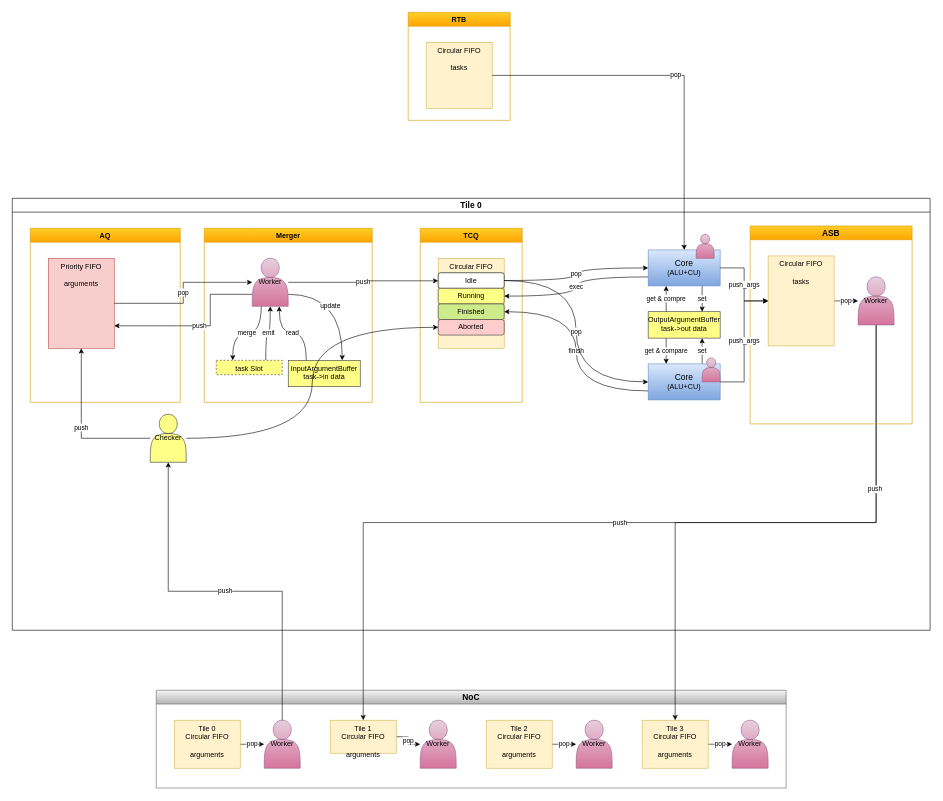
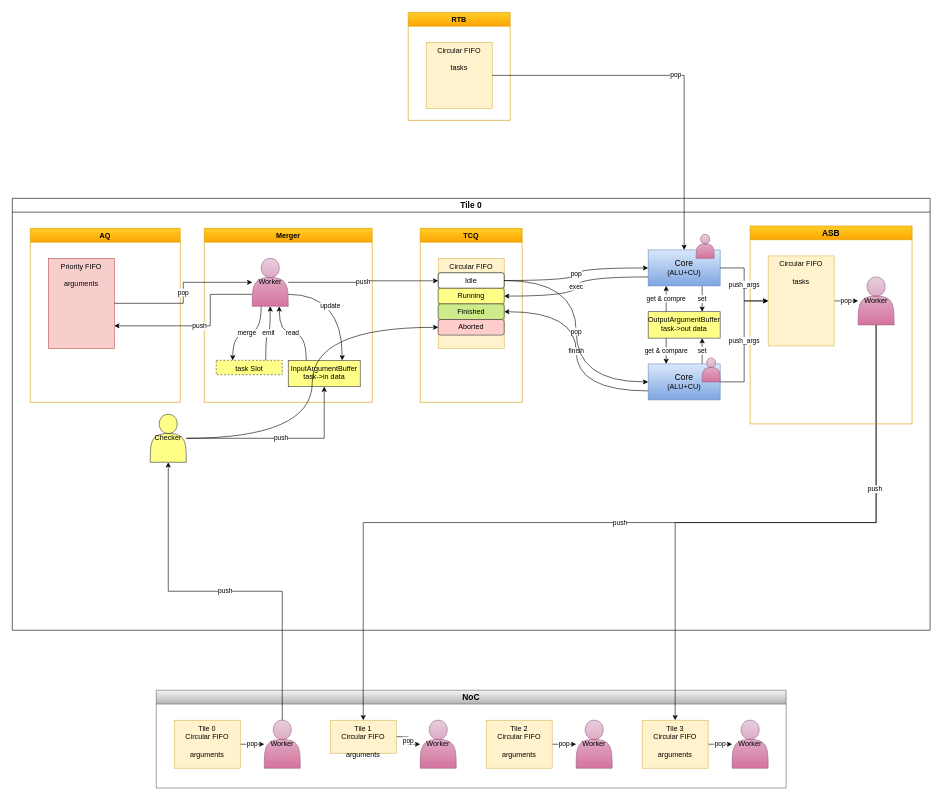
  <mxCell id="0" />
  <mxCell id="1" parent="0" />
  <mxCell id="2" value="NoC" style="swimlane;whiteSpace=wrap;html=1;fillColor=#f5f5f5;gradientColor=#b3b3b3;strokeColor=#666666;fontSize=14;" vertex="1" parent="1"><mxGeometry x="260" y="1150" width="1050" height="163" as="geometry" /></mxCell>
  <mxCell id="3" value="pop" style="edgeStyle=orthogonalEdgeStyle;rounded=0;orthogonalLoop=1;jettySize=auto;html=1;" edge="1" parent="2" source="4" target="5"><mxGeometry relative="1" as="geometry" /></mxCell>
  <mxCell id="4" value="&lt;div&gt;Tile 0&lt;/div&gt;Circular FIFO&lt;div&gt;&lt;br&gt;&lt;/div&gt;&lt;div&gt;arguments&lt;/div&gt;" style="rounded=0;whiteSpace=wrap;html=1;verticalAlign=top;fillColor=#fff2cc;strokeColor=#d6b656;" vertex="1" parent="2"><mxGeometry x="30" y="50" width="110" height="80" as="geometry" /></mxCell>
  <mxCell id="5" value="Worker" style="shape=actor;whiteSpace=wrap;html=1;fillColor=#e6d0de;gradientColor=#d5739d;strokeColor=#996185;" vertex="1" parent="2"><mxGeometry x="180" y="50" width="60" height="80" as="geometry" /></mxCell>
  <mxCell id="6" value="pop" style="edgeStyle=orthogonalEdgeStyle;rounded=0;orthogonalLoop=1;jettySize=auto;html=1;" edge="1" parent="2" source="7" target="8"><mxGeometry relative="1" as="geometry" /></mxCell>
  <mxCell id="7" value="&lt;div&gt;Tile 2&lt;/div&gt;Circular FIFO&lt;div&gt;&lt;br&gt;&lt;/div&gt;&lt;div&gt;arguments&lt;/div&gt;" style="rounded=0;whiteSpace=wrap;html=1;verticalAlign=top;fillColor=#fff2cc;strokeColor=#d6b656;" vertex="1" parent="2"><mxGeometry x="550" y="50" width="110" height="80" as="geometry" /></mxCell>
  <mxCell id="8" value="Worker" style="shape=actor;whiteSpace=wrap;html=1;fillColor=#e6d0de;gradientColor=#d5739d;strokeColor=#996185;" vertex="1" parent="2"><mxGeometry x="700" y="50" width="60" height="80" as="geometry" /></mxCell>
  <mxCell id="9" value="pop" style="edgeStyle=orthogonalEdgeStyle;rounded=0;orthogonalLoop=1;jettySize=auto;html=1;" edge="1" parent="2" source="10" target="11"><mxGeometry relative="1" as="geometry" /></mxCell>
  <mxCell id="10" value="&lt;div&gt;Tile 1&lt;/div&gt;Circular FIFO&lt;div&gt;&lt;br&gt;&lt;/div&gt;&lt;div&gt;arguments&lt;/div&gt;" style="rounded=0;whiteSpace=wrap;html=1;verticalAlign=top;fillColor=#fff2cc;strokeColor=#d6b656;" vertex="1" parent="2"><mxGeometry x="290" y="50" width="110" height="55" as="geometry" /></mxCell>
  <mxCell id="11" value="Worker" style="shape=actor;whiteSpace=wrap;html=1;fillColor=#e6d0de;gradientColor=#d5739d;strokeColor=#996185;" vertex="1" parent="2"><mxGeometry x="440" y="50" width="60" height="80" as="geometry" /></mxCell>
  <mxCell id="12" value="pop" style="edgeStyle=orthogonalEdgeStyle;rounded=0;orthogonalLoop=1;jettySize=auto;html=1;" edge="1" parent="2" source="13" target="14"><mxGeometry relative="1" as="geometry" /></mxCell>
  <mxCell id="13" value="&lt;div&gt;Tile 3&lt;/div&gt;Circular FIFO&lt;div&gt;&lt;br&gt;&lt;/div&gt;&lt;div&gt;arguments&lt;/div&gt;" style="rounded=0;whiteSpace=wrap;html=1;verticalAlign=top;fillColor=#fff2cc;strokeColor=#d6b656;" vertex="1" parent="2"><mxGeometry x="810" y="50" width="110" height="80" as="geometry" /></mxCell>
  <mxCell id="14" value="Worker" style="shape=actor;whiteSpace=wrap;html=1;fillColor=#e6d0de;gradientColor=#d5739d;strokeColor=#996185;" vertex="1" parent="2"><mxGeometry x="960" y="50" width="60" height="80" as="geometry" /></mxCell>
  <mxCell id="15" value="push" style="edgeStyle=orthogonalEdgeStyle;rounded=0;orthogonalLoop=1;jettySize=auto;html=1;exitDx=0;exitDy=0;exitX=0.5;exitY=1;" edge="1" parent="1" source="28" target="10"><mxGeometry relative="1" as="geometry"><mxPoint x="1020" y="890" as="targetPoint" /></mxGeometry></mxCell>
  <mxCell id="16" value="" style="edgeStyle=orthogonalEdgeStyle;rounded=0;orthogonalLoop=1;jettySize=auto;html=1;exitDx=0;exitDy=0;exitX=0.5;exitY=1;" edge="1" parent="1" source="28" target="13"><mxGeometry relative="1" as="geometry"><mxPoint x="535" y="910" as="targetPoint" /><mxPoint x="900" y="635" as="sourcePoint" /></mxGeometry></mxCell>
  <mxCell id="17" value="push" style="edgeLabel;html=1;align=center;verticalAlign=middle;resizable=0;points=[];" vertex="1" connectable="0" parent="16"><mxGeometry x="-0.45" y="-3" relative="1" as="geometry"><mxPoint as="offset" /></mxGeometry></mxCell>
  <mxCell id="18" value="Tile 0" style="swimlane;whiteSpace=wrap;html=1;fontSize=14;" vertex="1" parent="1"><mxGeometry x="20" y="330" width="1530" height="720" as="geometry" /></mxCell>
  <mxCell id="19" value="TCQ" style="swimlane;whiteSpace=wrap;html=1;fillColor=#ffcd28;gradientColor=#ffa500;strokeColor=#d79b00;" vertex="1" parent="18"><mxGeometry x="680" y="50" width="170" height="290" as="geometry" /></mxCell>
  <mxCell id="20" value="Circular FIFO" style="rounded=0;whiteSpace=wrap;html=1;verticalAlign=top;fillColor=#fff2cc;strokeColor=#d6b656;" vertex="1" parent="19"><mxGeometry x="30" y="50" width="110" height="150" as="geometry" /></mxCell>
  <mxCell id="21" value="Idle" style="rounded=1;whiteSpace=wrap;html=1;" vertex="1" parent="19"><mxGeometry x="30" y="74" width="110" height="26" as="geometry" /></mxCell>
  <mxCell id="22" value="Running" style="rounded=1;whiteSpace=wrap;html=1;fillColor=#ffff88;strokeColor=#36393d;" vertex="1" parent="19"><mxGeometry x="30" y="100" width="110" height="26" as="geometry" /></mxCell>
  <mxCell id="23" value="Finished" style="rounded=1;whiteSpace=wrap;html=1;fillColor=#cdeb8b;strokeColor=#36393d;" vertex="1" parent="19"><mxGeometry x="30" y="126" width="110" height="26" as="geometry" /></mxCell>
  <mxCell id="24" value="Aborted" style="rounded=1;whiteSpace=wrap;html=1;fillColor=#ffcccc;strokeColor=#36393d;" vertex="1" parent="19"><mxGeometry x="30" y="152" width="110" height="26" as="geometry" /></mxCell>
  <mxCell id="25" value="ASB" style="swimlane;whiteSpace=wrap;html=1;fillColor=#ffcd28;gradientColor=#ffa500;strokeColor=#d79b00;fontSize=14;swimlaneFillColor=none;" vertex="1" parent="18"><mxGeometry x="1230" y="46" width="270" height="330" as="geometry" /></mxCell>
  <mxCell id="26" value="pop" style="edgeStyle=orthogonalEdgeStyle;rounded=0;orthogonalLoop=1;jettySize=auto;html=1;" edge="1" parent="25" source="27" target="28"><mxGeometry relative="1" as="geometry" /></mxCell>
  <mxCell id="27" value="Circular FIFO&lt;div&gt;&lt;br&gt;&lt;/div&gt;&lt;div&gt;tasks&lt;/div&gt;" style="rounded=0;whiteSpace=wrap;html=1;verticalAlign=top;fillColor=#fff2cc;strokeColor=#d6b656;" vertex="1" parent="25"><mxGeometry x="30" y="50" width="110" height="150" as="geometry" /></mxCell>
  <mxCell id="28" value="Worker" style="shape=actor;whiteSpace=wrap;html=1;fillColor=#e6d0de;gradientColor=#d5739d;strokeColor=#996185;" vertex="1" parent="25"><mxGeometry x="180" y="85" width="60" height="80" as="geometry" /></mxCell>
  <mxCell id="29" value="set" style="edgeStyle=orthogonalEdgeStyle;rounded=0;orthogonalLoop=1;jettySize=auto;html=1;exitX=0.75;exitY=1;exitDx=0;exitDy=0;entryX=0.75;entryY=0;entryDx=0;entryDy=0;" edge="1" parent="18" source="31" target="53"><mxGeometry relative="1" as="geometry" /></mxCell>
  <mxCell id="30" value="exec" style="edgeStyle=orthogonalEdgeStyle;rounded=0;orthogonalLoop=1;jettySize=auto;html=1;exitX=0;exitY=0.75;exitDx=0;exitDy=0;entryX=1;entryY=0.5;entryDx=0;entryDy=0;curved=1;" edge="1" parent="18" source="31" target="22"><mxGeometry relative="1" as="geometry" /></mxCell>
  <mxCell id="31" value="&lt;font style=&quot;font-size: 14px;&quot;&gt;Core&lt;/font&gt;&lt;div&gt;(ALU+CU)&lt;/div&gt;" style="rounded=0;whiteSpace=wrap;html=1;fillColor=#dae8fc;gradientColor=#7ea6e0;strokeColor=#6c8ebf;" vertex="1" parent="18"><mxGeometry x="1060" y="86" width="120" height="60" as="geometry" /></mxCell>
  <mxCell id="32" value="push_args" style="edgeStyle=orthogonalEdgeStyle;rounded=0;orthogonalLoop=1;jettySize=auto;html=1;" edge="1" parent="18" source="31" target="27"><mxGeometry relative="1" as="geometry" /></mxCell>
  <mxCell id="33" value="set" style="edgeStyle=orthogonalEdgeStyle;rounded=0;orthogonalLoop=1;jettySize=auto;html=1;exitX=0.75;exitY=0;exitDx=0;exitDy=0;entryX=0.75;entryY=1;entryDx=0;entryDy=0;" edge="1" parent="18" source="35" target="53"><mxGeometry relative="1" as="geometry" /></mxCell>
  <mxCell id="34" value="finish" style="edgeStyle=orthogonalEdgeStyle;rounded=0;orthogonalLoop=1;jettySize=auto;html=1;exitX=0;exitY=0.75;exitDx=0;exitDy=0;entryX=1;entryY=0.5;entryDx=0;entryDy=0;curved=1;" edge="1" parent="18" source="35" target="23"><mxGeometry relative="1" as="geometry" /></mxCell>
  <mxCell id="35" value="&lt;font style=&quot;font-size: 14px;&quot;&gt;Core&lt;/font&gt;&lt;div&gt;(ALU+CU)&lt;/div&gt;" style="rounded=0;whiteSpace=wrap;html=1;fillColor=#dae8fc;gradientColor=#7ea6e0;strokeColor=#6c8ebf;" vertex="1" parent="18"><mxGeometry x="1060" y="276" width="120" height="60" as="geometry" /></mxCell>
  <mxCell id="36" value="push_args" style="edgeStyle=orthogonalEdgeStyle;rounded=0;orthogonalLoop=1;jettySize=auto;html=1;entryX=0;entryY=0.5;entryDx=0;entryDy=0;" edge="1" parent="18" source="35" target="27"><mxGeometry relative="1" as="geometry" /></mxCell>
  <mxCell id="37" value="AQ" style="swimlane;whiteSpace=wrap;html=1;fillColor=#ffcd28;gradientColor=#ffa500;strokeColor=#d79b00;" vertex="1" parent="18"><mxGeometry x="30" y="50" width="250" height="290" as="geometry" /></mxCell>
  <mxCell id="38" value="Priority FIFO&lt;div&gt;&lt;br&gt;&lt;/div&gt;&lt;div&gt;arguments&lt;/div&gt;" style="rounded=0;whiteSpace=wrap;html=1;verticalAlign=top;fillColor=#f8cecc;strokeColor=#b85450;" vertex="1" parent="37"><mxGeometry x="30" y="50" width="110" height="150" as="geometry" /></mxCell>
  <mxCell id="39" value="Merger" style="swimlane;whiteSpace=wrap;html=1;fillColor=#ffcd28;gradientColor=#ffa500;strokeColor=#d79b00;" vertex="1" parent="18"><mxGeometry x="320" y="50" width="280" height="290" as="geometry" /></mxCell>
  <mxCell id="40" value="emit" style="edgeStyle=orthogonalEdgeStyle;rounded=0;orthogonalLoop=1;jettySize=auto;html=1;exitX=0.75;exitY=0;exitDx=0;exitDy=0;entryX=0.5;entryY=1;entryDx=0;entryDy=0;curved=1;" edge="1" parent="39" source="41" target="43"><mxGeometry relative="1" as="geometry"><mxPoint x="100" y="126" as="targetPoint" /></mxGeometry></mxCell>
  <mxCell id="41" value="task Slot" style="rounded=0;whiteSpace=wrap;html=1;verticalAlign=top;fillColor=#ffff88;strokeColor=#36393d;dashed=1;" vertex="1" parent="39"><mxGeometry x="20" y="220" width="110" height="24" as="geometry" /></mxCell>
  <mxCell id="42" value="merge" style="edgeStyle=orthogonalEdgeStyle;rounded=0;orthogonalLoop=1;jettySize=auto;html=1;entryX=0.25;entryY=0;entryDx=0;entryDy=0;exitX=0.25;exitY=1;exitDx=0;exitDy=0;curved=1;" edge="1" parent="39" source="43" target="41"><mxGeometry relative="1" as="geometry" /></mxCell>
  <mxCell id="43" value="Worker" style="shape=actor;whiteSpace=wrap;html=1;fillColor=#e6d0de;gradientColor=#d5739d;strokeColor=#996185;" vertex="1" parent="39"><mxGeometry x="80" y="50" width="60" height="80" as="geometry" /></mxCell>
  <mxCell id="44" value="InputArgumentBuffer&lt;div&gt;task-&amp;gt;in data&lt;/div&gt;" style="rounded=0;whiteSpace=wrap;html=1;verticalAlign=top;fillColor=#ffff88;strokeColor=#36393d;" vertex="1" parent="39"><mxGeometry x="140" y="220" width="120" height="44" as="geometry" /></mxCell>
  <mxCell id="45" value="read" style="edgeStyle=orthogonalEdgeStyle;rounded=0;orthogonalLoop=1;jettySize=auto;html=1;exitX=0.25;exitY=0;exitDx=0;exitDy=0;entryX=0.75;entryY=1;entryDx=0;entryDy=0;curved=1;" edge="1" parent="39" source="44" target="43"><mxGeometry relative="1" as="geometry" /></mxCell>
  <mxCell id="46" value="update" style="edgeStyle=orthogonalEdgeStyle;rounded=0;orthogonalLoop=1;jettySize=auto;html=1;exitX=1;exitY=0.75;exitDx=0;exitDy=0;entryX=0.75;entryY=0;entryDx=0;entryDy=0;curved=1;" edge="1" parent="39" source="43" target="44"><mxGeometry x="-0.3" y="-20" relative="1" as="geometry"><mxPoint as="offset" /></mxGeometry></mxCell>
  <mxCell id="47" value="pop" style="edgeStyle=orthogonalEdgeStyle;rounded=0;orthogonalLoop=1;jettySize=auto;html=1;entryX=0;entryY=0.5;entryDx=0;entryDy=0;curved=1;" edge="1" parent="18" source="21" target="35"><mxGeometry relative="1" as="geometry" /></mxCell>
  <mxCell id="48" value="pop" style="edgeStyle=orthogonalEdgeStyle;rounded=0;orthogonalLoop=1;jettySize=auto;html=1;" edge="1" parent="18" source="38" target="43"><mxGeometry relative="1" as="geometry" /></mxCell>
  <mxCell id="49" value="push" style="edgeStyle=orthogonalEdgeStyle;rounded=0;orthogonalLoop=1;jettySize=auto;html=1;entryX=0;entryY=0.25;entryDx=0;entryDy=0;" edge="1" parent="18" source="43" target="20"><mxGeometry relative="1" as="geometry" /></mxCell>
  <mxCell id="50" value="push" style="edgeStyle=orthogonalEdgeStyle;rounded=0;orthogonalLoop=1;jettySize=auto;html=1;entryX=1;entryY=0.75;entryDx=0;entryDy=0;exitX=0;exitY=0.75;exitDx=0;exitDy=0;" edge="1" parent="18" source="43" target="38"><mxGeometry relative="1" as="geometry"><Array as="points"><mxPoint x="330" y="160" /><mxPoint x="330" y="213" /></Array></mxGeometry></mxCell>
  <mxCell id="51" value="get &amp;amp; compre" style="edgeStyle=orthogonalEdgeStyle;rounded=0;orthogonalLoop=1;jettySize=auto;html=1;exitX=0.25;exitY=0;exitDx=0;exitDy=0;entryX=0.25;entryY=1;entryDx=0;entryDy=0;" edge="1" parent="18" source="53" target="31"><mxGeometry relative="1" as="geometry" /></mxCell>
  <mxCell id="52" value="get &amp;amp; compare" style="edgeStyle=orthogonalEdgeStyle;rounded=0;orthogonalLoop=1;jettySize=auto;html=1;exitX=0.25;exitY=1;exitDx=0;exitDy=0;entryX=0.25;entryY=0;entryDx=0;entryDy=0;" edge="1" parent="18" source="53" target="35"><mxGeometry relative="1" as="geometry" /></mxCell>
  <mxCell id="53" value="OutputArgumentBuffer&lt;div&gt;task-&amp;gt;out data&lt;/div&gt;" style="rounded=0;whiteSpace=wrap;html=1;verticalAlign=top;fillColor=#ffff88;strokeColor=#36393d;" vertex="1" parent="18"><mxGeometry x="1060" y="189" width="120" height="44" as="geometry" /></mxCell>
  <mxCell id="54" value="" style="shape=actor;whiteSpace=wrap;html=1;fillColor=#e6d0de;gradientColor=#d5739d;strokeColor=#996185;" vertex="1" parent="18"><mxGeometry x="1150" y="266" width="30" height="40" as="geometry" /></mxCell>
- <mxCell id="55" value="push" style="edgeStyle=orthogonalEdgeStyle;rounded=0;orthogonalLoop=1;jettySize=auto;html=1;" edge="1" parent="18" source="57" target="38"><mxGeometry relative="1" as="geometry" /></mxCell>
+ <mxCell id="55" value="push" style="edgeStyle=orthogonalEdgeStyle;rounded=0;orthogonalLoop=1;jettySize=auto;html=1;" edge="1" parent="18" source="57" target="44"><mxGeometry relative="1" as="geometry" /></mxCell>
  <mxCell id="56" style="edgeStyle=orthogonalEdgeStyle;rounded=0;orthogonalLoop=1;jettySize=auto;html=1;entryX=0;entryY=0.5;entryDx=0;entryDy=0;curved=1;" edge="1" parent="18" source="57" target="24"><mxGeometry relative="1" as="geometry" /></mxCell>
  <mxCell id="57" value="Checker" style="shape=actor;whiteSpace=wrap;html=1;fillColor=#ffff88;strokeColor=#36393d;" vertex="1" parent="18"><mxGeometry x="230" y="360" width="60" height="80" as="geometry" /></mxCell>
  <mxCell id="58" value="pop" style="edgeStyle=orthogonalEdgeStyle;rounded=0;orthogonalLoop=1;jettySize=auto;html=1;curved=1;" edge="1" parent="18" source="21" target="31"><mxGeometry relative="1" as="geometry" /></mxCell>
  <mxCell id="59" value="push" style="edgeStyle=orthogonalEdgeStyle;rounded=0;orthogonalLoop=1;jettySize=auto;html=1;exitX=0.5;exitY=0;exitDx=0;exitDy=0;" edge="1" parent="1" source="5" target="57"><mxGeometry relative="1" as="geometry"><mxPoint x="110" y="550" as="targetPoint" /></mxGeometry></mxCell>
  <mxCell id="60" value="" style="shape=actor;whiteSpace=wrap;html=1;fillColor=#e6d0de;gradientColor=#d5739d;strokeColor=#996185;" vertex="1" parent="1"><mxGeometry x="1160" y="390" width="30" height="40" as="geometry" /></mxCell>
  <mxCell id="61" value="RTB" style="swimlane;whiteSpace=wrap;html=1;fillColor=#ffcd28;gradientColor=#ffa500;strokeColor=#d79b00;" vertex="1" parent="1"><mxGeometry x="680" y="20" width="170" height="180" as="geometry" /></mxCell>
  <mxCell id="62" value="Circular FIFO&lt;div&gt;&lt;br&gt;&lt;/div&gt;&lt;div&gt;tasks&lt;/div&gt;" style="rounded=0;whiteSpace=wrap;html=1;verticalAlign=top;fillColor=#fff2cc;strokeColor=#d6b656;" vertex="1" parent="61"><mxGeometry x="30" y="50" width="110" height="110" as="geometry" /></mxCell>
  <mxCell id="63" value="pop" style="edgeStyle=orthogonalEdgeStyle;rounded=0;orthogonalLoop=1;jettySize=auto;html=1;" edge="1" parent="1" source="62" target="31"><mxGeometry relative="1" as="geometry" /></mxCell>
